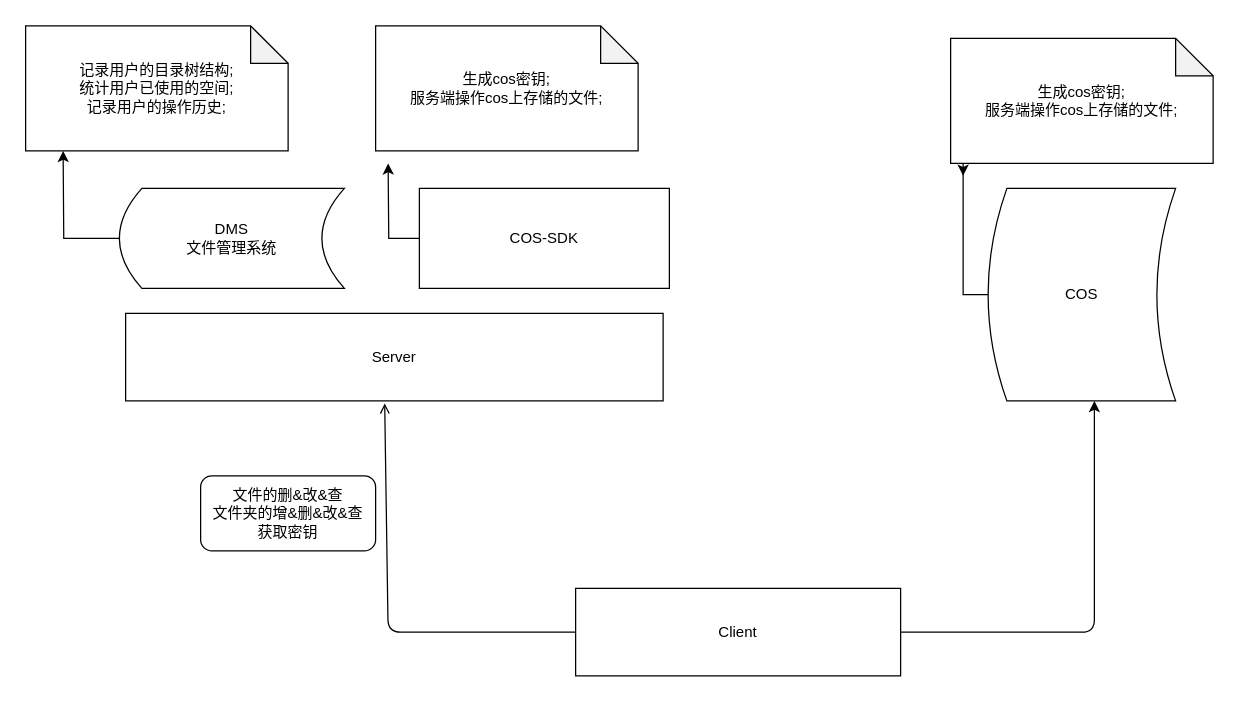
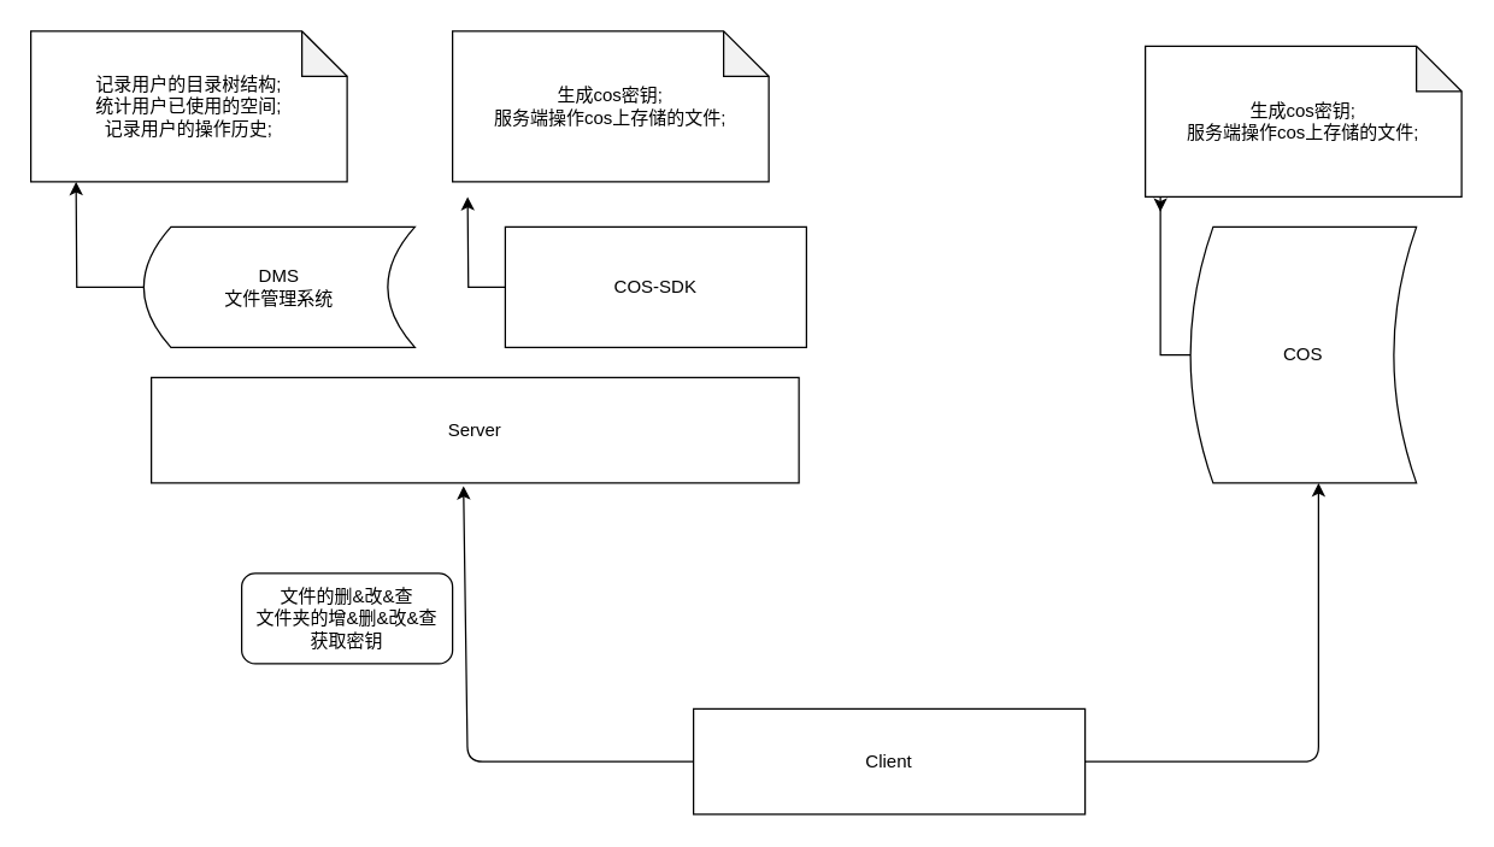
  <mxCell id="0" />
  <mxCell id="1" parent="0" />
  <mxCell id="2" value="Server" style="rounded=0;whiteSpace=wrap;html=1;" vertex="1" parent="1"><mxGeometry x="100" y="250" width="430" height="70" as="geometry" /></mxCell>
  <mxCell id="3" value="Client" style="rounded=0;whiteSpace=wrap;html=1;" vertex="1" parent="1"><mxGeometry x="460" y="470" width="260" height="70" as="geometry" /></mxCell>
  <mxCell id="4" style="edgeStyle=orthogonalEdgeStyle;rounded=0;orthogonalLoop=1;jettySize=auto;html=1;" edge="1" parent="1" source="5"><mxGeometry relative="1" as="geometry"><mxPoint x="310" y="130" as="targetPoint" /></mxGeometry></mxCell>
  <mxCell id="5" value="COS-SDK" style="rounded=0;whiteSpace=wrap;html=1;" vertex="1" parent="1"><mxGeometry x="335" y="150" width="200" height="80" as="geometry" /></mxCell>
  <mxCell id="6" style="edgeStyle=orthogonalEdgeStyle;rounded=0;orthogonalLoop=1;jettySize=auto;html=1;" edge="1" parent="1" source="7"><mxGeometry relative="1" as="geometry"><mxPoint x="770" y="140" as="targetPoint" /></mxGeometry></mxCell>
  <mxCell id="7" value="COS" style="shape=dataStorage;whiteSpace=wrap;html=1;" vertex="1" parent="1"><mxGeometry x="790" y="150" width="150" height="170" as="geometry" /></mxCell>
  <mxCell id="8" style="edgeStyle=orthogonalEdgeStyle;rounded=0;orthogonalLoop=1;jettySize=auto;html=1;" edge="1" parent="1" source="9"><mxGeometry relative="1" as="geometry"><mxPoint x="50" y="120" as="targetPoint" /></mxGeometry></mxCell>
  <mxCell id="9" value="DMS&lt;br&gt;文件管理系统" style="shape=dataStorage;whiteSpace=wrap;html=1;" vertex="1" parent="1"><mxGeometry x="95" y="150" width="180" height="80" as="geometry" /></mxCell>
  <mxCell id="10" value="记录用户的目录树结构;&lt;br&gt;统计用户已使用的空间;&lt;br&gt;记录用户的操作历史;" style="shape=note;whiteSpace=wrap;html=1;backgroundOutline=1;darkOpacity=0.05;" vertex="1" parent="1"><mxGeometry x="20" y="20" width="210" height="100" as="geometry" /></mxCell>
  <mxCell id="11" value="生成cos密钥;&lt;br&gt;服务端操作cos上存储的文件;" style="shape=note;whiteSpace=wrap;html=1;backgroundOutline=1;darkOpacity=0.05;" vertex="1" parent="1"><mxGeometry x="300" y="20" width="210" height="100" as="geometry" /></mxCell>
  <mxCell id="12" value="生成cos密钥;&lt;br&gt;服务端操作cos上存储的文件;" style="shape=note;whiteSpace=wrap;html=1;backgroundOutline=1;darkOpacity=0.05;" vertex="1" parent="1"><mxGeometry x="760" y="30" width="210" height="100" as="geometry" /></mxCell>
- <mxCell id="13" value="" style="endArrow=open;html=1;exitX=0;exitY=0.5;exitDx=0;exitDy=0;entryX=0.482;entryY=1.029;entryDx=0;entryDy=0;entryPerimeter=0;" edge="1" parent="1" source="3" target="2"><mxGeometry width="50" height="50" relative="1" as="geometry"><mxPoint x="380" y="420" as="sourcePoint" /><mxPoint x="430" y="370" as="targetPoint" /><Array as="points"><mxPoint x="310" y="505" /></Array></mxGeometry></mxCell>
+ <mxCell id="13" value="" style="endArrow=classic;html=1;exitX=0;exitY=0.5;exitDx=0;exitDy=0;entryX=0.482;entryY=1.029;entryDx=0;entryDy=0;entryPerimeter=0;" edge="1" parent="1" source="3" target="2"><mxGeometry width="50" height="50" relative="1" as="geometry"><mxPoint x="380" y="420" as="sourcePoint" /><mxPoint x="430" y="370" as="targetPoint" /><Array as="points"><mxPoint x="310" y="505" /></Array></mxGeometry></mxCell>
  <mxCell id="14" value="" style="endArrow=classic;html=1;exitX=1;exitY=0.5;exitDx=0;exitDy=0;entryX=0.5;entryY=1;entryDx=0;entryDy=0;" edge="1" parent="1" source="3"><mxGeometry width="50" height="50" relative="1" as="geometry"><mxPoint x="1020" y="505" as="sourcePoint" /><mxPoint x="875" y="320" as="targetPoint" /><Array as="points"><mxPoint x="875" y="505" /></Array></mxGeometry></mxCell>
  <mxCell id="15" value="文件的删&amp;amp;改&amp;amp;查&lt;br&gt;文件夹的增&amp;amp;删&amp;amp;改&amp;amp;查&lt;br&gt;获取密钥" style="whiteSpace=wrap;html=1;rounded=1;" vertex="1" parent="1"><mxGeometry x="160" y="380" width="140" height="60" as="geometry" /></mxCell>
